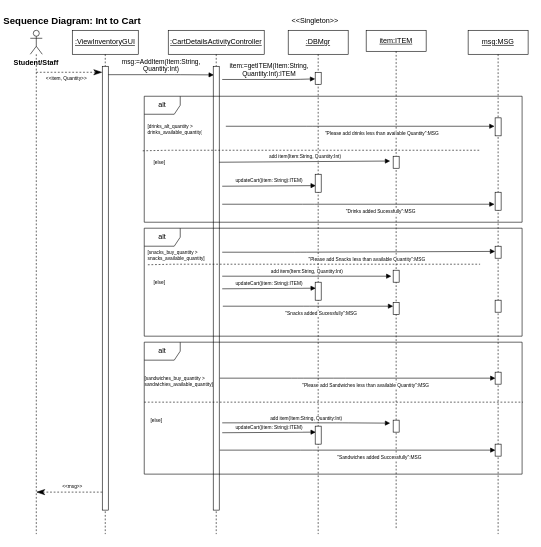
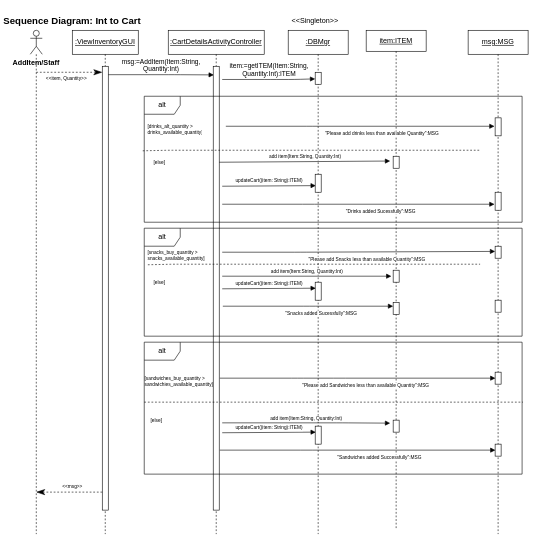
  <mxCell id="0" />
  <mxCell id="1" parent="0" />
  <mxCell id="2" value="" style="group" vertex="1" connectable="0" parent="1"><mxGeometry x="20" y="20" width="860" height="870" as="geometry" /></mxCell>
  <mxCell id="3" value="&lt;u&gt;:ViewInventoryGUI&lt;/u&gt;" style="shape=umlLifeline;perimeter=lifelinePerimeter;whiteSpace=wrap;html=1;container=1;collapsible=0;recursiveResize=0;outlineConnect=0;size=40;" parent="2" vertex="1"><mxGeometry x="100" y="30" width="110" height="840" as="geometry" /></mxCell>
  <mxCell id="4" value="" style="html=1;points=[];perimeter=orthogonalPerimeter;" parent="3" vertex="1"><mxGeometry x="50" y="60" width="10" height="740" as="geometry" /></mxCell>
  <mxCell id="5" value="msg:=AddItem(Item:String,&lt;br&gt;Quantity:Int)" style="html=1;verticalAlign=bottom;endArrow=block;entryX=0.1;entryY=0.014;entryDx=0;entryDy=0;entryPerimeter=0;" parent="3" edge="1"><mxGeometry width="80" relative="1" as="geometry"><mxPoint x="60" y="74" as="sourcePoint" /><mxPoint x="236" y="74.36" as="targetPoint" /><Array as="points"><mxPoint x="170" y="74" /></Array></mxGeometry></mxCell>
  <mxCell id="6" value="&lt;u&gt;:CartDetailsActivityController&lt;/u&gt;" style="shape=umlLifeline;perimeter=lifelinePerimeter;whiteSpace=wrap;html=1;container=1;collapsible=0;recursiveResize=0;outlineConnect=0;" parent="2" vertex="1"><mxGeometry x="260" y="30" width="160" height="840" as="geometry" /></mxCell>
  <mxCell id="7" value="" style="html=1;points=[];perimeter=orthogonalPerimeter;" parent="6" vertex="1"><mxGeometry x="75" y="60" width="10" height="740" as="geometry" /></mxCell>
  <mxCell id="8" value="item:=getITEM(Item:String,&lt;br&gt;Quantity:Int):ITEM" style="html=1;verticalAlign=bottom;endArrow=block;entryX=0;entryY=0.55;entryDx=0;entryDy=0;entryPerimeter=0;" parent="6" edge="1"><mxGeometry width="80" relative="1" as="geometry"><mxPoint x="90" y="82" as="sourcePoint" /><mxPoint x="245" y="81" as="targetPoint" /><Array as="points"><mxPoint x="170" y="82" /><mxPoint x="210" y="82" /></Array></mxGeometry></mxCell>
  <mxCell id="9" value="updateCart((item: String):ITEM)" style="html=1;verticalAlign=bottom;endArrow=block;fontSize=8;entryX=0.1;entryY=0.633;entryDx=0;entryDy=0;entryPerimeter=0;" parent="6" target="22" edge="1"><mxGeometry width="80" relative="1" as="geometry"><mxPoint x="90" y="260" as="sourcePoint" /><mxPoint x="170" y="260" as="targetPoint" /></mxGeometry></mxCell>
  <mxCell id="10" value="alt" style="shape=umlFrame;whiteSpace=wrap;html=1;" parent="6" vertex="1"><mxGeometry x="-40" y="520" width="630" height="220" as="geometry" /></mxCell>
  <mxCell id="11" value="[sandwiches_buy_quantity &gt;&#10;sandwichies_available_quantity]" style="text;strokeColor=none;fillColor=none;align=left;verticalAlign=top;spacingLeft=4;spacingRight=4;overflow=hidden;rotatable=0;points=[[0,0.5],[1,0.5]];portConstraint=eastwest;fontSize=8;" parent="6" vertex="1"><mxGeometry x="-45" y="570" width="130" height="30" as="geometry" /></mxCell>
  <mxCell id="12" value="&lt;u&gt;msg:MSG&lt;/u&gt;" style="shape=umlLifeline;perimeter=lifelinePerimeter;whiteSpace=wrap;html=1;container=1;collapsible=0;recursiveResize=0;outlineConnect=0;" parent="2" vertex="1"><mxGeometry x="760" y="30" width="100" height="840" as="geometry" /></mxCell>
  <mxCell id="13" value="" style="html=1;points=[];perimeter=orthogonalPerimeter;fontSize=8;" parent="12" vertex="1"><mxGeometry x="45" y="270" width="10" height="30" as="geometry" /></mxCell>
  <mxCell id="14" value="" style="html=1;points=[];perimeter=orthogonalPerimeter;fontSize=8;" parent="12" vertex="1"><mxGeometry x="45" y="360" width="10" height="20" as="geometry" /></mxCell>
  <mxCell id="15" value="" style="html=1;points=[];perimeter=orthogonalPerimeter;fontSize=8;" parent="12" vertex="1"><mxGeometry x="45" y="450" width="10" height="20" as="geometry" /></mxCell>
  <mxCell id="16" value="" style="html=1;points=[];perimeter=orthogonalPerimeter;fontSize=8;" parent="12" vertex="1"><mxGeometry x="45" y="570" width="10" height="20" as="geometry" /></mxCell>
  <mxCell id="17" value="" style="html=1;points=[];perimeter=orthogonalPerimeter;fontSize=8;" parent="12" vertex="1"><mxGeometry x="45" y="690" width="10" height="20" as="geometry" /></mxCell>
  <mxCell id="18" value="" style="html=1;points=[];perimeter=orthogonalPerimeter;fontSize=8;" parent="12" vertex="1"><mxGeometry x="45" y="146" width="10" height="30" as="geometry" /></mxCell>
  <mxCell id="19" value="" style="shape=umlLifeline;participant=umlActor;perimeter=lifelinePerimeter;whiteSpace=wrap;html=1;container=1;collapsible=0;recursiveResize=0;verticalAlign=top;spacingTop=36;labelBackgroundColor=#ffffff;outlineConnect=0;" parent="2" vertex="1"><mxGeometry x="30" y="30" width="20" height="840" as="geometry" /></mxCell>
  <mxCell id="20" value="&lt;u&gt;:DBMgr&lt;/u&gt;" style="shape=umlLifeline;perimeter=lifelinePerimeter;whiteSpace=wrap;html=1;container=1;collapsible=0;recursiveResize=0;outlineConnect=0;" parent="2" vertex="1"><mxGeometry x="460" y="30" width="100" height="840" as="geometry" /></mxCell>
  <mxCell id="21" value="" style="html=1;points=[];perimeter=orthogonalPerimeter;" parent="20" vertex="1"><mxGeometry x="45" y="70" width="10" height="20" as="geometry" /></mxCell>
  <mxCell id="22" value="" style="html=1;points=[];perimeter=orthogonalPerimeter;fontSize=8;" parent="20" vertex="1"><mxGeometry x="45" y="240" width="10" height="30" as="geometry" /></mxCell>
  <mxCell id="23" value="" style="html=1;points=[];perimeter=orthogonalPerimeter;fontSize=8;" parent="20" vertex="1"><mxGeometry x="45" y="420" width="10" height="30" as="geometry" /></mxCell>
  <mxCell id="24" value="" style="html=1;points=[];perimeter=orthogonalPerimeter;fontSize=8;" parent="20" vertex="1"><mxGeometry x="45" y="660" width="10" height="30" as="geometry" /></mxCell>
  <mxCell id="25" value="&lt;u&gt;item:ITEM&lt;/u&gt;" style="shape=umlLifeline;perimeter=lifelinePerimeter;whiteSpace=wrap;html=1;container=1;collapsible=0;recursiveResize=0;outlineConnect=0;size=35;" parent="2" vertex="1"><mxGeometry x="590" y="30" width="100" height="830" as="geometry" /></mxCell>
  <mxCell id="26" value="" style="html=1;points=[];perimeter=orthogonalPerimeter;fontSize=8;" parent="25" vertex="1"><mxGeometry x="45" y="210" width="10" height="20" as="geometry" /></mxCell>
  <mxCell id="27" value="" style="html=1;points=[];perimeter=orthogonalPerimeter;fontSize=8;" parent="25" vertex="1"><mxGeometry x="45" y="400" width="10" height="20" as="geometry" /></mxCell>
  <mxCell id="28" value="" style="html=1;points=[];perimeter=orthogonalPerimeter;fontSize=8;" parent="25" vertex="1"><mxGeometry x="45" y="650" width="10" height="20" as="geometry" /></mxCell>
  <mxCell id="29" value="alt" style="shape=umlFrame;whiteSpace=wrap;html=1;" parent="2" vertex="1"><mxGeometry x="220" y="140" width="630" height="210" as="geometry" /></mxCell>
  <mxCell id="30" value="[drinks_alt_quantity &gt;&#10;drinks_available_quantity]" style="text;strokeColor=none;fillColor=none;align=left;verticalAlign=top;spacingLeft=4;spacingRight=4;overflow=hidden;rotatable=0;points=[[0,0.5],[1,0.5]];portConstraint=eastwest;fontSize=8;" parent="2" vertex="1"><mxGeometry x="220" y="180" width="100" height="26" as="geometry" /></mxCell>
  <mxCell id="31" value="&amp;nbsp;&quot;Please add drinks less than available Quantity&quot;:MSG" style="html=1;verticalAlign=bottom;endArrow=block;fontSize=8;entryX=-0.1;entryY=0.467;entryDx=0;entryDy=0;entryPerimeter=0;" parent="2" target="18" edge="1"><mxGeometry x="0.157" y="-20" width="80" relative="1" as="geometry"><mxPoint x="356" y="190" as="sourcePoint" /><mxPoint x="436" y="190" as="targetPoint" /><Array as="points"><mxPoint x="500" y="190" /></Array><mxPoint as="offset" /></mxGeometry></mxCell>
  <mxCell id="32" value="" style="endArrow=none;dashed=1;html=1;fontSize=8;exitX=-0.004;exitY=0.433;exitDx=0;exitDy=0;exitPerimeter=0;" parent="2" source="29" edge="1"><mxGeometry width="50" height="50" relative="1" as="geometry"><mxPoint x="230" y="230" as="sourcePoint" /><mxPoint x="779" y="230" as="targetPoint" /><Array as="points"><mxPoint x="260" y="230" /><mxPoint x="520" y="230" /></Array></mxGeometry></mxCell>
  <mxCell id="33" value="[else]" style="text;strokeColor=none;fillColor=none;align=left;verticalAlign=top;spacingLeft=4;spacingRight=4;overflow=hidden;rotatable=0;points=[[0,0.5],[1,0.5]];portConstraint=eastwest;fontSize=8;" parent="2" vertex="1"><mxGeometry x="230" y="240" width="100" height="30" as="geometry" /></mxCell>
  <mxCell id="34" value="&amp;nbsp;&quot;Drinks added Sucessfully&quot;:MSG" style="html=1;verticalAlign=bottom;endArrow=block;fontSize=8;entryX=-0.1;entryY=0.667;entryDx=0;entryDy=0;entryPerimeter=0;" parent="2" target="13" edge="1"><mxGeometry x="0.157" y="-20" width="80" relative="1" as="geometry"><mxPoint x="350" y="320" as="sourcePoint" /><mxPoint x="628" y="320.01" as="targetPoint" /><Array as="points"><mxPoint x="494" y="320" /></Array><mxPoint as="offset" /></mxGeometry></mxCell>
  <mxCell id="35" value="[snacks_buy_quantity &gt;&#10;snacks_available_quantity]" style="text;strokeColor=none;fillColor=none;align=left;verticalAlign=top;spacingLeft=4;spacingRight=4;overflow=hidden;rotatable=0;points=[[0,0.5],[1,0.5]];portConstraint=eastwest;fontSize=8;" parent="2" vertex="1"><mxGeometry x="220" y="390" width="110" height="30" as="geometry" /></mxCell>
  <mxCell id="36" value="&amp;nbsp;&quot;Please add Snacks less than available Quantity&quot;:MSG" style="html=1;verticalAlign=bottom;endArrow=block;fontSize=8;entryX=0;entryY=0.433;entryDx=0;entryDy=0;entryPerimeter=0;" parent="2" target="14" edge="1"><mxGeometry x="0.053" y="-20" width="80" relative="1" as="geometry"><mxPoint x="350" y="400" as="sourcePoint" /><mxPoint x="630" y="383" as="targetPoint" /><Array as="points"><mxPoint x="480" y="400" /></Array><mxPoint as="offset" /></mxGeometry></mxCell>
  <mxCell id="37" value="[else]" style="text;strokeColor=none;fillColor=none;align=left;verticalAlign=top;spacingLeft=4;spacingRight=4;overflow=hidden;rotatable=0;points=[[0,0.5],[1,0.5]];portConstraint=eastwest;fontSize=8;" parent="2" vertex="1"><mxGeometry x="230" y="440" width="100" height="30" as="geometry" /></mxCell>
  <mxCell id="38" value="add item(Item:String, Quantity:Int)" style="html=1;verticalAlign=bottom;endArrow=block;fontSize=8;" parent="2" edge="1"><mxGeometry width="80" relative="1" as="geometry"><mxPoint x="350" y="440" as="sourcePoint" /><mxPoint x="632" y="440" as="targetPoint" /></mxGeometry></mxCell>
  <mxCell id="39" value="updateCart((item: String):ITEM)" style="html=1;verticalAlign=bottom;endArrow=block;fontSize=8;entryX=0.1;entryY=0.633;entryDx=0;entryDy=0;entryPerimeter=0;" parent="2" edge="1"><mxGeometry width="80" relative="1" as="geometry"><mxPoint x="350" y="461.01" as="sourcePoint" /><mxPoint x="506" y="460" as="targetPoint" /></mxGeometry></mxCell>
  <mxCell id="40" value="&quot;Snacks added Sucessfully&quot;:MSG" style="html=1;verticalAlign=bottom;endArrow=block;fontSize=8;entryX=-0.1;entryY=0.667;entryDx=0;entryDy=0;entryPerimeter=0;" parent="2" edge="1"><mxGeometry x="0.157" y="-20" width="80" relative="1" as="geometry"><mxPoint x="351" y="490" as="sourcePoint" /><mxPoint x="635" y="490.01" as="targetPoint" /><Array as="points"><mxPoint x="495" y="490" /></Array><mxPoint as="offset" /></mxGeometry></mxCell>
  <mxCell id="41" value="" style="endArrow=none;dashed=1;html=1;fontSize=8;exitX=-0.004;exitY=0.433;exitDx=0;exitDy=0;exitPerimeter=0;" parent="2" edge="1"><mxGeometry width="50" height="50" relative="1" as="geometry"><mxPoint x="226" y="420.93" as="sourcePoint" /><mxPoint x="780" y="420" as="targetPoint" /><Array as="points"><mxPoint x="268.24" y="420" /><mxPoint x="528.24" y="420" /></Array></mxGeometry></mxCell>
  <mxCell id="42" value="&amp;nbsp;&quot;Please add Sandwiches less than available Quantity&quot;:MSG" style="html=1;verticalAlign=bottom;endArrow=block;fontSize=8;" parent="2" edge="1"><mxGeometry x="0.053" y="-20" width="80" relative="1" as="geometry"><mxPoint x="346" y="610" as="sourcePoint" /><mxPoint x="805.5" y="610" as="targetPoint" /><Array as="points"><mxPoint x="476" y="610" /><mxPoint x="546" y="610" /></Array><mxPoint as="offset" /></mxGeometry></mxCell>
  <mxCell id="43" value="add item(Item:String, Quantity:Int)" style="html=1;verticalAlign=bottom;endArrow=block;fontSize=8;" parent="2" edge="1"><mxGeometry width="80" relative="1" as="geometry"><mxPoint x="350" y="684.5" as="sourcePoint" /><mxPoint x="630" y="685" as="targetPoint" /><Array as="points"><mxPoint x="550" y="684.5" /></Array></mxGeometry></mxCell>
  <mxCell id="44" value="[else]" style="text;strokeColor=none;fillColor=none;align=left;verticalAlign=top;spacingLeft=4;spacingRight=4;overflow=hidden;rotatable=0;points=[[0,0.5],[1,0.5]];portConstraint=eastwest;fontSize=8;" parent="2" vertex="1"><mxGeometry x="225" y="670" width="100" height="30" as="geometry" /></mxCell>
  <mxCell id="45" value="updateCart((item: String):ITEM)" style="html=1;verticalAlign=bottom;endArrow=block;fontSize=8;entryX=0.1;entryY=0.633;entryDx=0;entryDy=0;entryPerimeter=0;" parent="2" edge="1"><mxGeometry width="80" relative="1" as="geometry"><mxPoint x="350" y="701.01" as="sourcePoint" /><mxPoint x="506" y="700" as="targetPoint" /></mxGeometry></mxCell>
  <mxCell id="46" value="&quot;Sandwiches added Successfully&quot;:MSG" style="html=1;verticalAlign=bottom;endArrow=block;fontSize=8;" parent="2" edge="1"><mxGeometry x="0.157" y="-20" width="80" relative="1" as="geometry"><mxPoint x="346" y="730" as="sourcePoint" /><mxPoint x="805.5" y="730" as="targetPoint" /><Array as="points"><mxPoint x="490" y="730" /></Array><mxPoint as="offset" /></mxGeometry></mxCell>
  <mxCell id="47" value="&amp;lt;&amp;lt;item, Quantity&amp;gt;&amp;gt;" style="endArrow=classicThin;endSize=12;dashed=1;html=1;fontSize=8;endFill=1;" parent="2" edge="1"><mxGeometry x="-0.091" y="-10" width="160" relative="1" as="geometry"><mxPoint x="40" y="100" as="sourcePoint" /><mxPoint x="150" y="100" as="targetPoint" /><mxPoint as="offset" /></mxGeometry></mxCell>
- <mxCell id="48" value="Student/Staff" style="text;align=center;fontStyle=1;verticalAlign=middle;spacingLeft=3;spacingRight=3;strokeColor=none;rotatable=0;points=[[0,0.5],[1,0.5]];portConstraint=eastwest;" parent="2" vertex="1"><mxGeometry y="70" width="80" height="26" as="geometry" /></mxCell>
+ <mxCell id="48" value="AddItem/Staff" style="text;align=center;fontStyle=1;verticalAlign=middle;spacingLeft=3;spacingRight=3;strokeColor=none;rotatable=0;points=[[0,0.5],[1,0.5]];portConstraint=eastwest;" parent="2" vertex="1"><mxGeometry y="70" width="80" height="26" as="geometry" /></mxCell>
  <mxCell id="49" value="add item(Item:String, Quantity:Int)" style="html=1;verticalAlign=bottom;endArrow=block;fontSize=8;" parent="2" edge="1"><mxGeometry width="80" relative="1" as="geometry"><mxPoint x="345" y="250" as="sourcePoint" /><mxPoint x="630" y="248" as="targetPoint" /></mxGeometry></mxCell>
  <mxCell id="50" value="&lt;&lt;Singleton&gt;&gt;" style="text;strokeColor=none;fillColor=none;align=left;verticalAlign=top;spacingLeft=4;spacingRight=4;overflow=hidden;rotatable=0;points=[[0,0.5],[1,0.5]];portConstraint=eastwest;" parent="2" vertex="1"><mxGeometry x="460" width="100" height="26" as="geometry" /></mxCell>
  <mxCell id="51" value="" style="endArrow=none;dashed=1;html=1;fontSize=8;" parent="2" edge="1"><mxGeometry width="50" height="50" relative="1" as="geometry"><mxPoint x="220" y="650" as="sourcePoint" /><mxPoint x="851.5" y="650" as="targetPoint" /><Array as="points"><mxPoint x="304.24" y="650" /><mxPoint x="352" y="650" /><mxPoint x="564.24" y="650" /></Array></mxGeometry></mxCell>
  <mxCell id="52" value="Sequence Diagram: Int to Cart" style="text;align=center;fontStyle=1;verticalAlign=middle;spacingLeft=3;spacingRight=3;strokeColor=none;rotatable=0;points=[[0,0.5],[1,0.5]];portConstraint=eastwest;fontSize=16;" parent="2" vertex="1"><mxGeometry x="60" width="80" height="26" as="geometry" /></mxCell>
  <mxCell id="53" value="" style="html=1;points=[];perimeter=orthogonalPerimeter;fontSize=8;" vertex="1" parent="2"><mxGeometry x="635" y="484" width="10" height="20" as="geometry" /></mxCell>
  <mxCell id="54" value="&amp;lt;&amp;lt;msg&amp;gt;&amp;gt;" style="endArrow=classicThin;endSize=12;dashed=1;html=1;fontSize=8;endFill=1;" edge="1" parent="2"><mxGeometry x="-0.091" y="-10" width="160" relative="1" as="geometry"><mxPoint x="150.0" y="800" as="sourcePoint" /><mxPoint x="40.0" y="800" as="targetPoint" /><mxPoint as="offset" /></mxGeometry></mxCell>
  <mxCell id="55" value="alt" style="shape=umlFrame;whiteSpace=wrap;html=1;" parent="2" vertex="1"><mxGeometry x="220" y="360" width="630" height="180" as="geometry" /></mxCell>
